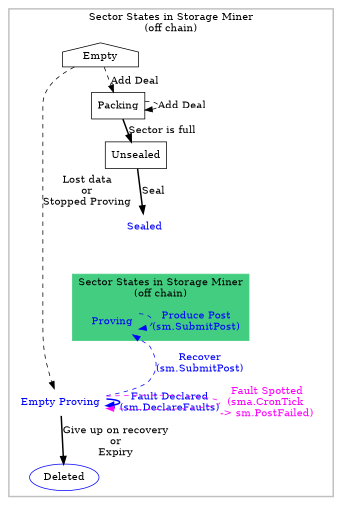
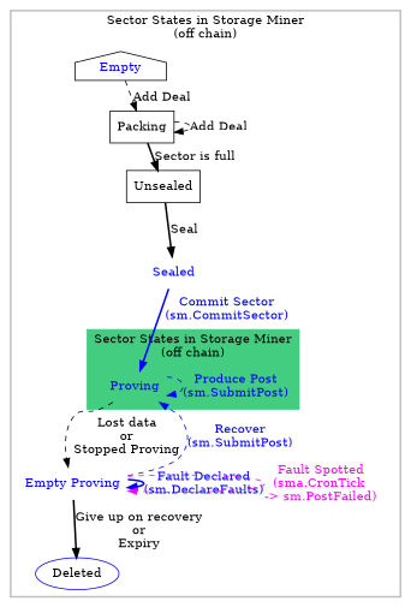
  digraph {
    compound=true
    ranksep=0.2
    node [color=blue shape=none]
    edge [style=dashed]
    Sealed [fontcolor=blue]
    Proving [fontcolor=blue]
    n3 [fontcolor=blue label="Empty Proving"]
-   Empty [shape=house color=""]
+   Empty [shape=house fontcolor=blue color=""]
    Packing [shape=box color=""]
    Unsealed [shape=box color=""]
    Deleted [shape=ellipse]
    subgraph sub_1 {
      Sealed
      Proving
      n3
    }
    subgraph sub_2 {
      n3
    }
    subgraph cluster_3 {
      color=gray
      label="Sector States in Storage Miner\n(off chain)"
      style=bold
      Sealed
      n3
      Empty
      Packing
      Unsealed
      Deleted
      subgraph cluster_4 {
        color=seagreen3
        label="Sector States in Storage Miner\n(off chain)"
        style=filled
        Proving
      }
    }
+   Sealed -> Proving [color=blue fontcolor=blue label="Commit Sector\n(sm.CommitSector)" style=bold]
    Sealed -> n3 [style=invis]
    Proving -> Proving [color=blue fontcolor=blue label="Produce Post\n(sm.SubmitPost)"]
-   Empty -> n3 [label="Lost data\nor\nStopped Proving"]
+   Proving -> n3 [label="Lost data\nor\nStopped Proving"]
    n3 -> Proving [color=blue constraint=false fontcolor=blue label="Recover\n(sm.SubmitPost)"]
    n3 -> n3 [color=blue fontcolor=blue label="Fault Declared\n(sm.DeclareFaults)" style=bold]
    n3 -> n3 [color=magenta fontcolor=magenta label="Fault Spotted\n(sma.CronTick \n-> sm.PostFailed)"]
    n3 -> Deleted [style=invis]
    n3 -> Deleted [label="Give up on recovery\nor\nExpiry" style=bold]
    Empty -> Packing [style=invis]
    Empty -> Packing [label="Add Deal"]
    Packing -> Packing [label="Add Deal"]
    Packing -> Unsealed [style=invis]
    Packing -> Unsealed [label="Sector is full" style=bold]
    Unsealed -> Sealed [style=invis]
    Unsealed -> Sealed [label=Seal style=bold]
  }
